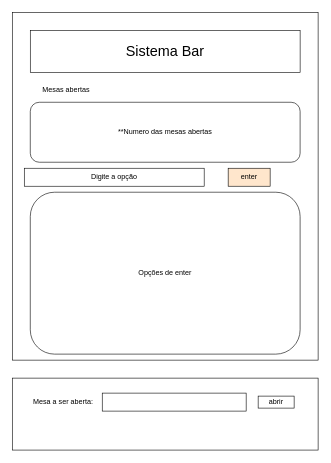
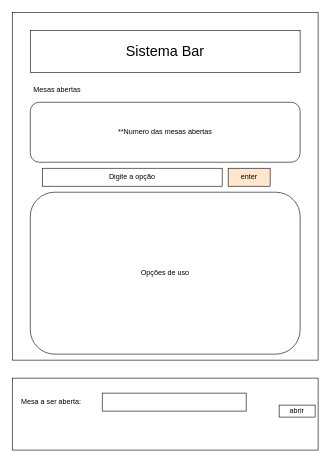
  <mxCell id="0" />
  <mxCell id="1" parent="0" />
  <mxCell id="2" value="" style="rounded=0;whiteSpace=wrap;html=1;" vertex="1" parent="1"><mxGeometry x="20" width="510" height="580" as="geometry" y="20" /></mxCell>
  <mxCell id="3" value="&lt;font style=&quot;font-size: 24px&quot;&gt;Sistema Bar&lt;/font&gt;" style="whiteSpace=wrap;html=1;rounded=0;" vertex="1" parent="1"><mxGeometry x="50" y="50" width="450" height="70" as="geometry" /></mxCell>
  <mxCell id="4" value="**Numero das mesas abertas" style="rounded=1;whiteSpace=wrap;html=1;" vertex="1" parent="1"><mxGeometry x="50" y="170" width="450" height="100" as="geometry" /></mxCell>
- <mxCell id="5" value="Mesas abertas" style="text;html=1;strokeColor=none;fillColor=none;align=center;verticalAlign=middle;whiteSpace=wrap;rounded=0;" vertex="1" parent="1"><mxGeometry x="65" y="140" width="90" height="20" as="geometry" /></mxCell>
- <mxCell id="6" value="Opções de enter" style="rounded=1;whiteSpace=wrap;html=1;" vertex="1" parent="1"><mxGeometry x="50" y="320" width="450" height="270" as="geometry" /></mxCell>
+ <mxCell id="5" value="Mesas abertas" style="text;html=1;strokeColor=none;fillColor=none;align=center;verticalAlign=middle;whiteSpace=wrap;rounded=0;" vertex="1" parent="1"><mxGeometry x="50" y="140" width="90" height="20" as="geometry" /></mxCell>
+ <mxCell id="6" value="Opções de uso" style="rounded=1;whiteSpace=wrap;html=1;" vertex="1" parent="1"><mxGeometry x="50" y="320" width="450" height="270" as="geometry" /></mxCell>
  <mxCell id="7" value="" style="rounded=0;whiteSpace=wrap;html=1;" vertex="1" parent="1"><mxGeometry x="20" y="630" width="510" height="120" as="geometry" /></mxCell>
- <mxCell id="8" value="Mesa a ser aberta:" style="text;html=1;strokeColor=none;fillColor=none;align=center;verticalAlign=middle;whiteSpace=wrap;rounded=0;" vertex="1" parent="1"><mxGeometry x="50" y="660" width="110" height="20" as="geometry" /></mxCell>
+ <mxCell id="8" value="Mesa a ser aberta:" style="text;html=1;strokeColor=none;fillColor=none;align=center;verticalAlign=middle;whiteSpace=wrap;rounded=0;" vertex="1" parent="1"><mxGeometry x="30" y="660" width="110" height="20" as="geometry" /></mxCell>
  <mxCell id="9" value="" style="rounded=0;whiteSpace=wrap;html=1;" vertex="1" parent="1"><mxGeometry x="170" y="655" width="240" height="30" as="geometry" /></mxCell>
- <mxCell id="10" value="abrir" style="rounded=0;whiteSpace=wrap;html=1;" vertex="1" parent="1"><mxGeometry x="430" y="660" width="60" height="20" as="geometry" /></mxCell>
- <mxCell id="11" value="Digite a opção" style="rounded=0;whiteSpace=wrap;html=1;" vertex="1" parent="1"><mxGeometry x="40" y="280" width="300" height="30" as="geometry" /></mxCell>
+ <mxCell id="10" value="abrir" style="rounded=0;whiteSpace=wrap;html=1;" vertex="1" parent="1"><mxGeometry x="465" y="675" width="60" height="20" as="geometry" /></mxCell>
+ <mxCell id="11" value="Digite a opção" style="rounded=0;whiteSpace=wrap;html=1;" vertex="1" parent="1"><mxGeometry x="70" y="280" width="300" height="30" as="geometry" /></mxCell>
  <mxCell id="12" value="enter" style="rounded=0;whiteSpace=wrap;html=1;fillColor=#ffe6cc;" vertex="1" parent="1"><mxGeometry x="380" y="280" width="70" height="30" as="geometry" /></mxCell>
